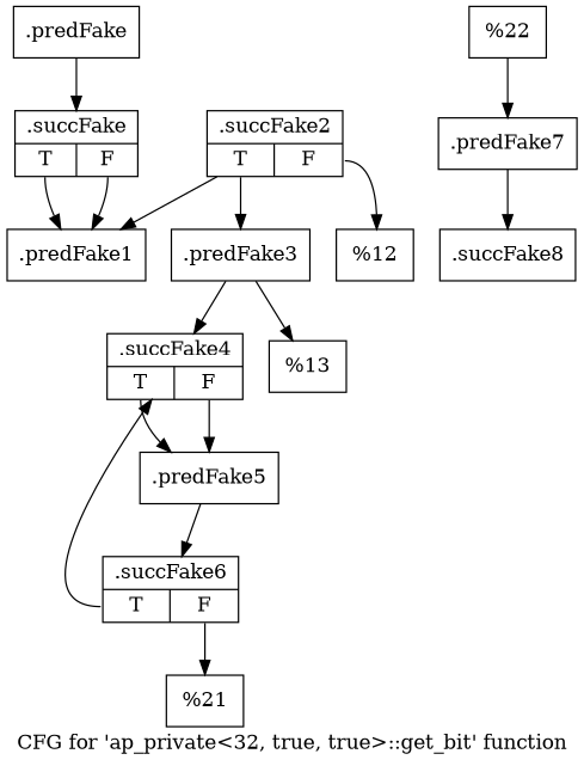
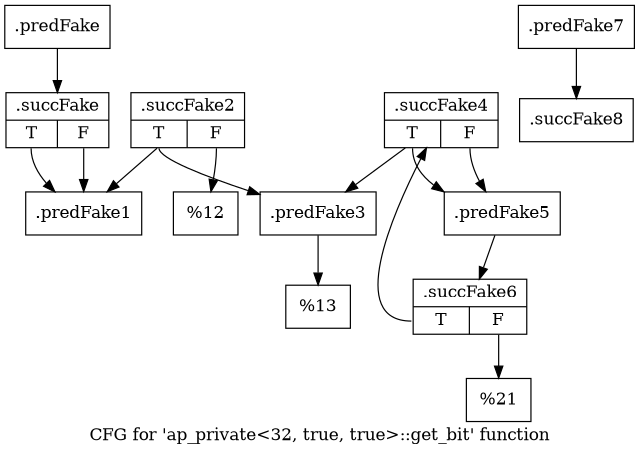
  digraph {
    label="CFG for 'ap_private\<32, true, true\>::get_bit' function"
    node [shape=record filename="/media/miguel/NewVolume/Linux/Xilinx/Vitis_HLS/2020.2/include/etc/ap_private.h" linenumber=2473]
    edge [execusionnum=0]
    n1 [label="{.predFake}" filename="" linenumber=""]
    n2 [label="{.succFake|{<s0>T|<s1>F}}" linenumber=2472]
    n3 [label="{.predFake1}" linenumber=2472]
    n4 [label="{.succFake2|{<s0>T|<s1>F}}" linenumber=2472]
    n5 [label="{.predFake3}"]
    n6 [label="{%12}" linenumber=2472]
    n7 [label="{.succFake4|{<s0>T|<s1>F}}"]
    n8 [label="{%13}" linenumber=2472]
    n9 [label="{.predFake5}"]
    n10 [label="{.succFake6|{<s0>T|<s1>F}}"]
    n11 [label="{%21}"]
    n12 [label="{.predFake7}" linenumber=2474]
    n13 [label="{.succFake8}" linenumber=2474]
-   n14 [label="{%22}"]
    n1 -> n2 [filename="/media/miguel/NewVolume/Linux/Xilinx/Vitis_HLS/2020.2/include/etc/ap_private.h"]
    n2 -> n3 [tailport=s0]
    n2 -> n3 [tailport=s1 execusionnum=""]
    n4 -> n3 [filename="/media/miguel/NewVolume/Linux/Xilinx/Vitis_HLS/2020.2/include/etc/ap_private.h"]
    n4 -> n5 [filename="/media/miguel/NewVolume/Linux/Xilinx/Vitis_HLS/2020.2/include/etc/ap_private.h" tailport=s0]
    n4 -> n6 [tailport=s1 execusionnum=""]
-   n5 -> n7 [filename="/media/miguel/NewVolume/Linux/Xilinx/Vitis_HLS/2020.2/include/etc/ap_private.h"]
+   n7 -> n5 [filename="/media/miguel/NewVolume/Linux/Xilinx/Vitis_HLS/2020.2/include/etc/ap_private.h"]
    n5 -> n8 [execusionnum=""]
    n7 -> n9 [tailport=s0]
    n7 -> n9 [tailport=s1 execusionnum=""]
    n9 -> n10 [filename="/media/miguel/NewVolume/Linux/Xilinx/Vitis_HLS/2020.2/include/etc/ap_private.h"]
    n10 -> n7 [filename="/media/miguel/NewVolume/Linux/Xilinx/Vitis_HLS/2020.2/include/etc/ap_private.h" tailport=s0]
    n10 -> n11 [tailport=s1 execusionnum=""]
    n12 -> n13 [filename="/media/miguel/NewVolume/Linux/Xilinx/Vitis_HLS/2020.2/include/etc/ap_private.h"]
-   n14 -> n12 [execusionnum=""]
  }
